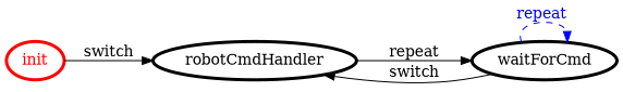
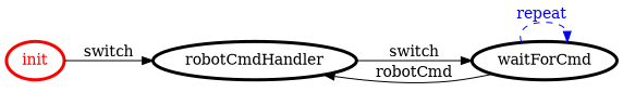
  digraph {
    rankdir=LR
    node [color=black fontcolor=black penwidth=3]
    edge [color=black fontcolor=black]
    init [color=red fontcolor=red]
    robotCmdHandler
    waitForCmd
    init -> robotCmdHandler [label=switch]
-   robotCmdHandler -> waitForCmd [label=repeat]
-   waitForCmd -> robotCmdHandler [label=switch]
+   robotCmdHandler -> waitForCmd [label=switch]
+   waitForCmd -> robotCmdHandler [label=robotCmd]
    waitForCmd -> waitForCmd [color=blue fontcolor=blue label="repeat " style=dashed]
  }
